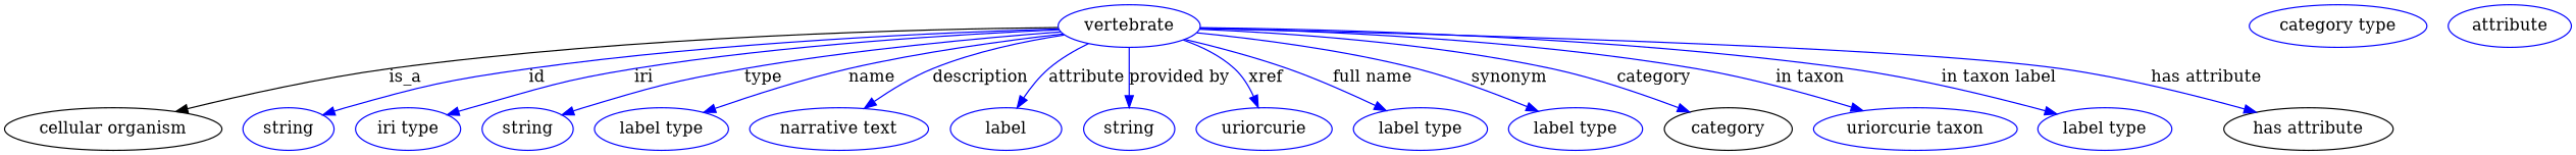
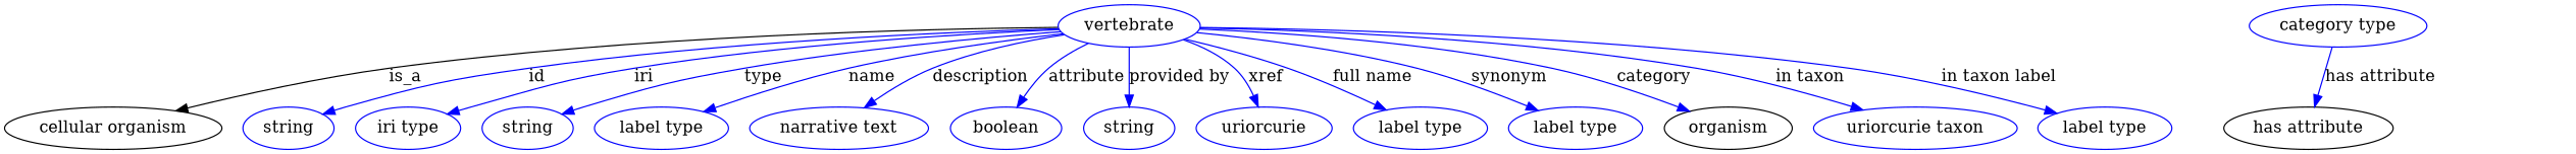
  digraph {
    node [color=blue]
    edge [color=blue style=solid]
    n1 [height=0.5 label=vertebrate width=1.661]
    "cellular organism" [height=0.5 width=2.5456 color=""]
    n3 [height=0.5 label=string width=1.0652]
    n4 [height=0.5 label="iri type" width=1.2277]
    n5 [height=0.5 label=string width=1.0652]
    n6 [height=0.5 label="label type" width=1.5707]
    n7 [height=0.5 label="narrative text" width=2.0943]
-   n8 [height=0.5 label=label width=1.2999]
+   n8 [height=0.5 label=boolean width=1.2999]
    n9 [height=0.5 label=string width=1.0652]
    n10 [height=0.5 label=uriorcurie width=1.5887]
    n11 [height=0.5 label="label type" width=1.5707]
    n12 [height=0.5 label="label type" width=1.5707]
-   category [height=0.5 width=1.4263 color=""]
+   category [height=0.5 width=1.4263 label=organism color=""]
    n14 [height=0.5 label="uriorcurie taxon" width=2.3109]
    n15 [height=0.5 label="label type" width=1.5707]
    "has attribute" [height=0.5 width=1.9859 color=""]
    n17 [height=0.5 label="category type" width=2.0762]
-   n18 [height=0.5 label=attribute width=1.4443]
    n1 -> "cellular organism" [label=is_a color="" style=""]
    n1 -> n3 [label=id]
    n1 -> n4 [label=iri]
    n1 -> n5 [label=type]
    n1 -> n6 [label=name]
    n1 -> n7 [label=description]
    n1 -> n8 [label=attribute]
    n1 -> n9 [label="provided by"]
    n1 -> n10 [label=xref]
    n1 -> n11 [label="full name"]
    n1 -> n12 [label=synonym]
    n1 -> category [label=category]
    n1 -> n14 [label="in taxon"]
    n1 -> n15 [label="in taxon label"]
-   n1 -> "has attribute" [label="has attribute"]
+   n17 -> "has attribute" [label="has attribute"]
  }
